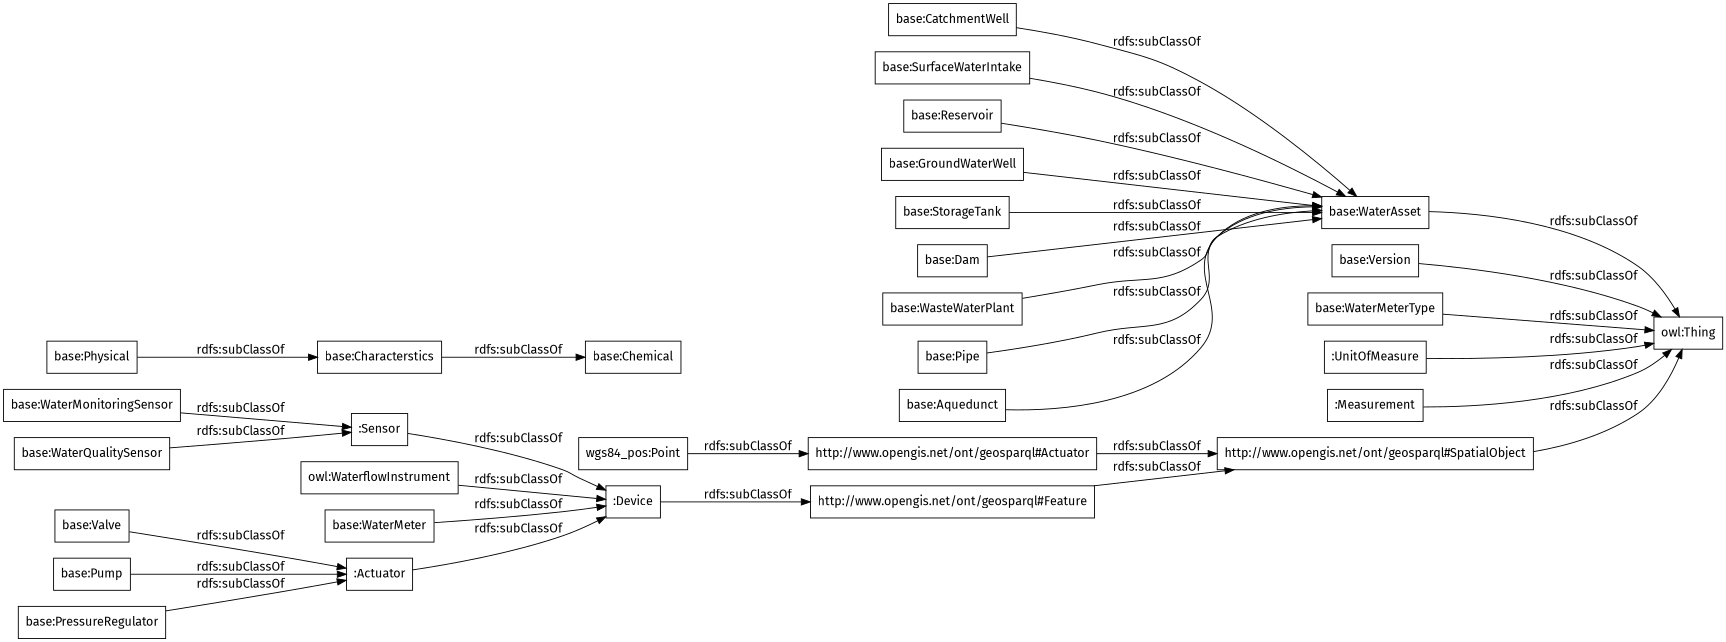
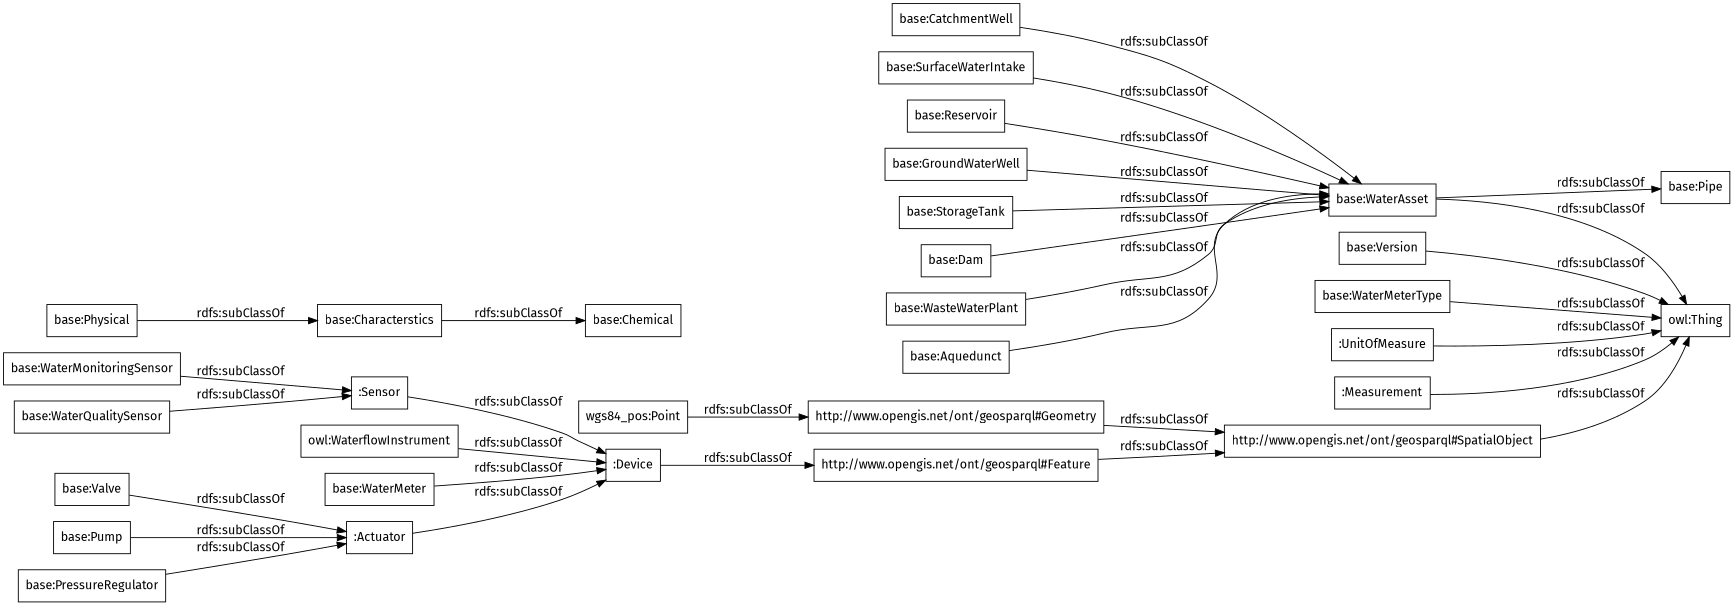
  digraph {
    fontname="Fira Sans"
    rankdir=LR
    node [color=black fontname="Fira Sans" shape=rectangle]
    edge [fontname="Fira Sans"]
    ":Actuator"
    ":Device"
    "http://www.opengis.net/ont/geosparql#Feature"
    "http://www.opengis.net/ont/geosparql#SpatialObject"
    "owl:Thing"
    "base:WaterMonitoringSensor"
    ":Sensor"
    "base:CatchmentWell"
    "base:WaterAsset"
    "base:SurfaceWaterIntake"
    "base:Reservoir"
    "base:Physical"
    "base:Characterstics"
    "base:Chemical"
    "base:Valve"
    "base:Version"
    "base:WaterMeterType"
    n18 [label="owl:WaterflowInstrument"]
    "base:Pump"
    "base:GroundWaterWell"
    "base:StorageTank"
    "base:Dam"
    "base:WaterMeter"
-   "http://www.opengis.net/ont/geosparql#Geometry" [label="http://www.opengis.net/ont/geosparql#Actuator"]
+   "http://www.opengis.net/ont/geosparql#Geometry"
    "base:WasteWaterPlant"
    "base:Pipe"
    ":UnitOfMeasure"
    "wgs84_pos:Point"
    ":Measurement"
    "base:Aquedunct"
    "base:WaterQualitySensor"
    "base:PressureRegulator"
    ":Actuator" -> ":Device" [label="rdfs:subClassOf"]
    ":Device" -> "http://www.opengis.net/ont/geosparql#Feature" [label="rdfs:subClassOf"]
    "http://www.opengis.net/ont/geosparql#Feature" -> "http://www.opengis.net/ont/geosparql#SpatialObject" [label="rdfs:subClassOf"]
    "http://www.opengis.net/ont/geosparql#SpatialObject" -> "owl:Thing" [label="rdfs:subClassOf"]
    "base:WaterMonitoringSensor" -> ":Sensor" [label="rdfs:subClassOf"]
    ":Sensor" -> ":Device" [label="rdfs:subClassOf"]
    "base:CatchmentWell" -> "base:WaterAsset" [label="rdfs:subClassOf"]
    "base:WaterAsset" -> "owl:Thing" [label="rdfs:subClassOf"]
    "base:SurfaceWaterIntake" -> "base:WaterAsset" [label="rdfs:subClassOf"]
    "base:Reservoir" -> "base:WaterAsset" [label="rdfs:subClassOf"]
    "base:Physical" -> "base:Characterstics" [label="rdfs:subClassOf"]
    "base:Characterstics" -> "base:Chemical" [label="rdfs:subClassOf"]
    "base:Valve" -> ":Actuator" [label="rdfs:subClassOf"]
    "base:Version" -> "owl:Thing" [label="rdfs:subClassOf"]
    "base:WaterMeterType" -> "owl:Thing" [label="rdfs:subClassOf"]
    n18 -> ":Device" [label="rdfs:subClassOf"]
    "base:Pump" -> ":Actuator" [label="rdfs:subClassOf"]
    "base:GroundWaterWell" -> "base:WaterAsset" [label="rdfs:subClassOf"]
    "base:StorageTank" -> "base:WaterAsset" [label="rdfs:subClassOf"]
    "base:Dam" -> "base:WaterAsset" [label="rdfs:subClassOf"]
    "base:WaterMeter" -> ":Device" [label="rdfs:subClassOf"]
    "http://www.opengis.net/ont/geosparql#Geometry" -> "http://www.opengis.net/ont/geosparql#SpatialObject" [label="rdfs:subClassOf"]
    "base:WasteWaterPlant" -> "base:WaterAsset" [label="rdfs:subClassOf"]
-   "base:Pipe" -> "base:WaterAsset" [label="rdfs:subClassOf"]
+   "base:WaterAsset" -> "base:Pipe" [label="rdfs:subClassOf"]
    ":UnitOfMeasure" -> "owl:Thing" [label="rdfs:subClassOf"]
    "wgs84_pos:Point" -> "http://www.opengis.net/ont/geosparql#Geometry" [label="rdfs:subClassOf"]
    ":Measurement" -> "owl:Thing" [label="rdfs:subClassOf"]
    "base:Aquedunct" -> "base:WaterAsset" [label="rdfs:subClassOf"]
    "base:WaterQualitySensor" -> ":Sensor" [label="rdfs:subClassOf"]
    "base:PressureRegulator" -> ":Actuator" [label="rdfs:subClassOf"]
  }
